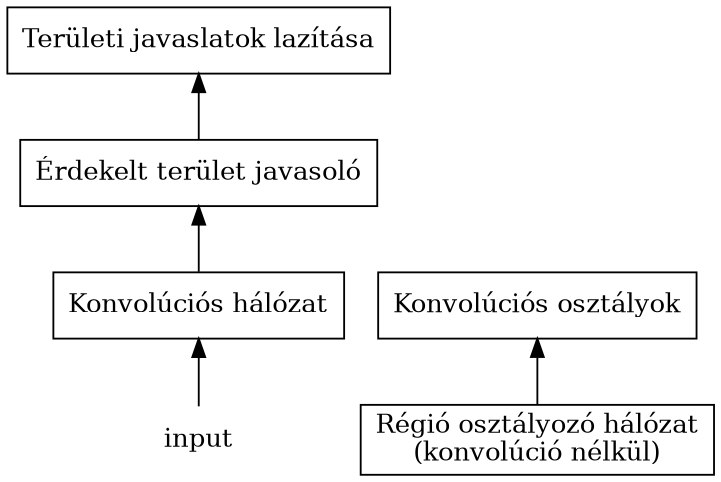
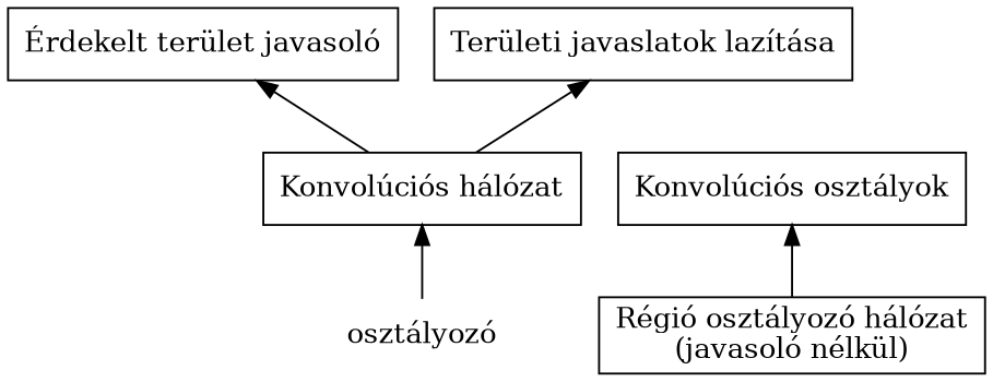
  digraph {
    rankdir=BT
    node [shape=rectangle]
-   input [shape=plaintext]
+   input [shape=plaintext label="osztályozó"]
    n2 [label="Konvolúciós hálózat"]
    n3 [label="Érdekelt terület javasoló"]
    n4 [label="Területi javaslatok lazítása"]
-   n5 [label="Régió osztályozó hálózat\n(konvolúció nélkül)"]
+   n5 [label="Régió osztályozó hálózat\n(javasoló nélkül)"]
    n6 [label="Konvolúciós osztályok"]
    input -> n2
    n2 -> n3
-   n3 -> n4
+   n2 -> n4
    n5 -> n6
  }
